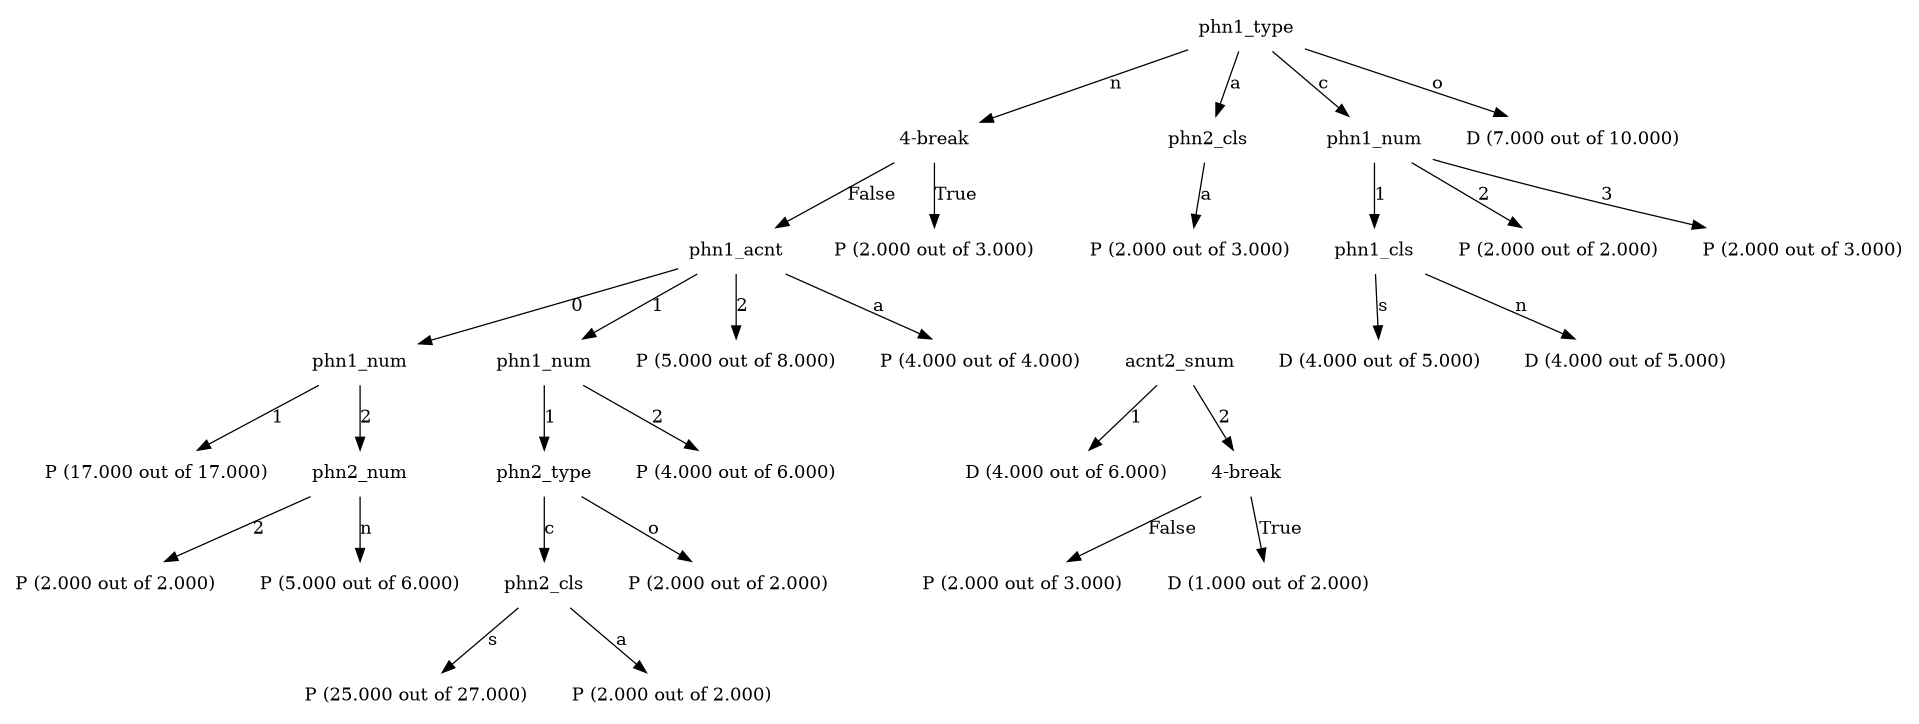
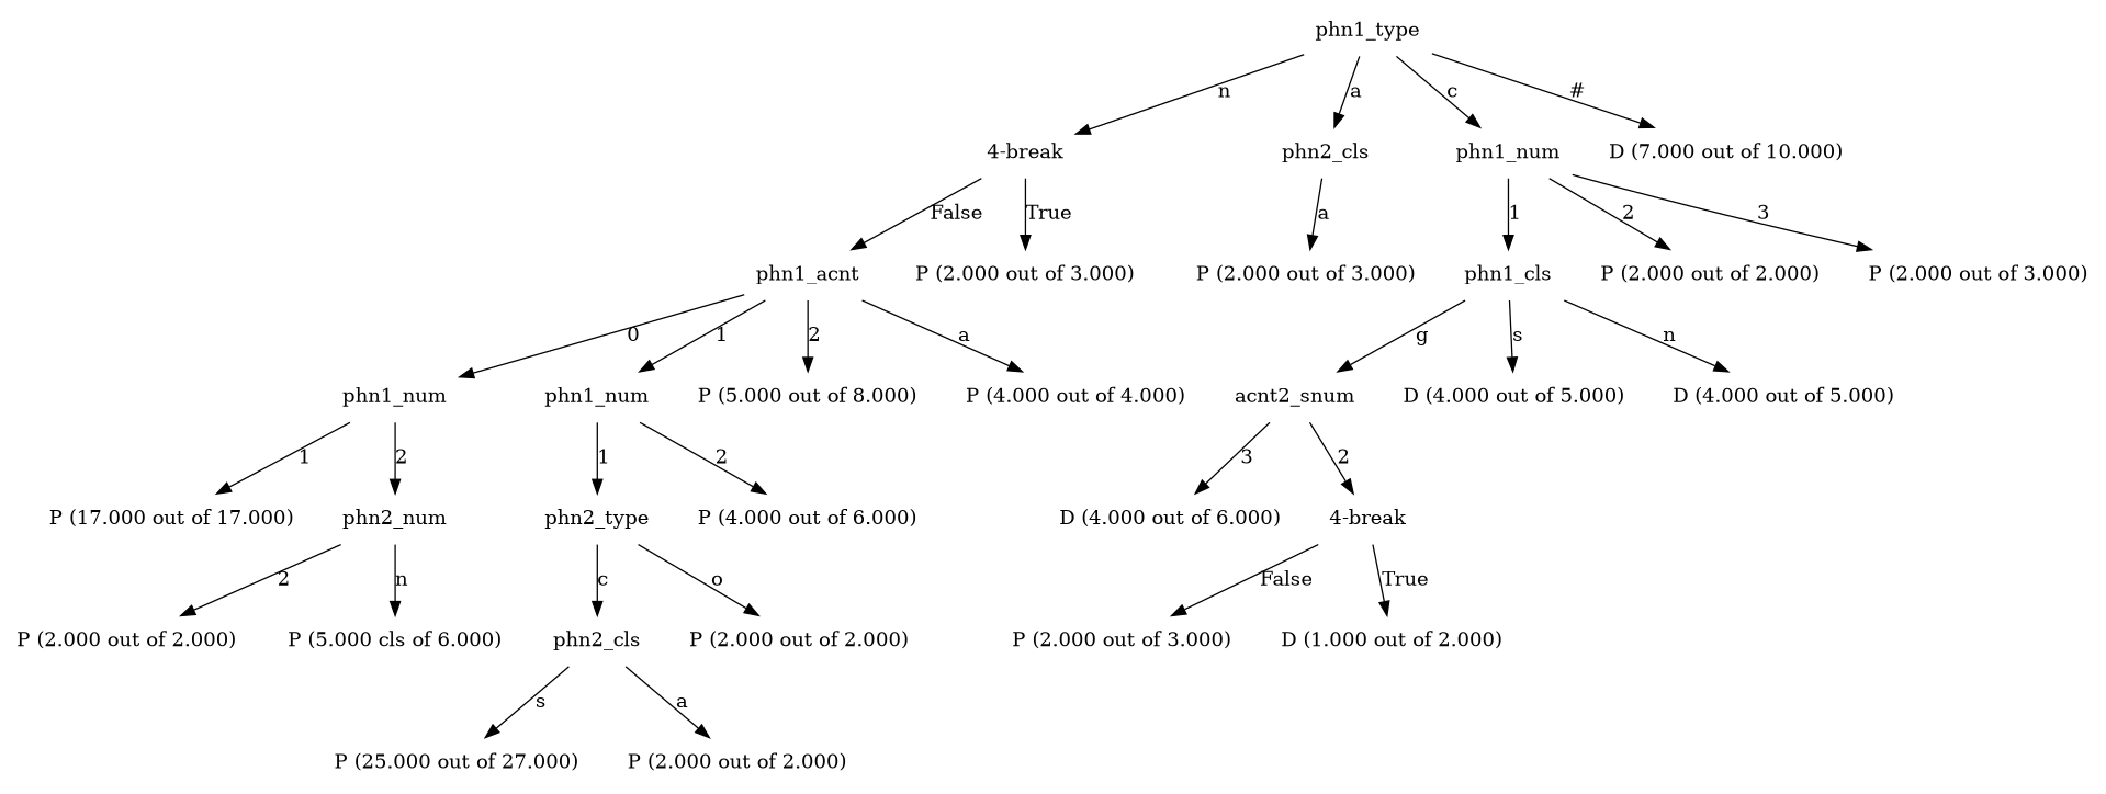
  digraph {
    node [shape=plaintext]
    n1 [label=phn1_type]
    n2 [label="4-break"]
    n3 [label=phn2_cls]
    n4 [label=phn1_num]
    n5 [label="D (7.000 out of 10.000)"]
    n6 [label=phn1_acnt]
    n7 [label="P (2.000 out of 3.000)"]
    n8 [label="P (2.000 out of 3.000)"]
    n9 [label=phn1_cls]
    n10 [label="P (2.000 out of 2.000)"]
    n11 [label="P (2.000 out of 3.000)"]
    n12 [label=phn1_num]
    n13 [label=phn1_num]
    n14 [label="P (5.000 out of 8.000)"]
    n15 [label="P (4.000 out of 4.000)"]
    n16 [label="P (17.000 out of 17.000)"]
    n17 [label=phn2_num]
    n18 [label=phn2_type]
    n19 [label="P (4.000 out of 6.000)"]
    n20 [label="P (2.000 out of 2.000)"]
-   n21 [label="P (5.000 out of 6.000)"]
+   n21 [label="P (5.000 cls of 6.000)"]
    n22 [label=phn2_cls]
    n23 [label="P (2.000 out of 2.000)"]
    n24 [label="P (25.000 out of 27.000)"]
    n25 [label="P (2.000 out of 2.000)"]
    n26 [label=acnt2_snum]
    n27 [label="D (4.000 out of 5.000)"]
    n28 [label="D (4.000 out of 5.000)"]
    n29 [label="D (4.000 out of 6.000)"]
    n30 [label="4-break"]
    n31 [label="P (2.000 out of 3.000)"]
    n32 [label="D (1.000 out of 2.000)"]
    n1 -> n2 [label=n]
    n1 -> n3 [label=a]
    n1 -> n4 [label=c]
-   n1 -> n5 [label=o]
+   n1 -> n5 [label="#"]
    n2 -> n6 [label=False]
    n2 -> n7 [label=True]
    n3 -> n8 [label=a]
    n4 -> n9 [label=1]
    n4 -> n10 [label=2]
    n4 -> n11 [label=3]
    n6 -> n12 [label=0]
    n6 -> n13 [label=1]
    n6 -> n14 [label=2]
    n6 -> n15 [label=a]
+   n9 -> n26 [label=g]
    n9 -> n27 [label=s]
    n9 -> n28 [label=n]
    n12 -> n16 [label=1]
    n12 -> n17 [label=2]
    n13 -> n18 [label=1]
    n13 -> n19 [label=2]
    n17 -> n20 [label=2]
    n17 -> n21 [label=n]
    n18 -> n22 [label=c]
    n18 -> n23 [label=o]
    n22 -> n24 [label=s]
    n22 -> n25 [label=a]
-   n26 -> n29 [label=1]
+   n26 -> n29 [label=3]
    n26 -> n30 [label=2]
    n30 -> n31 [label=False]
    n30 -> n32 [label=True]
  }
